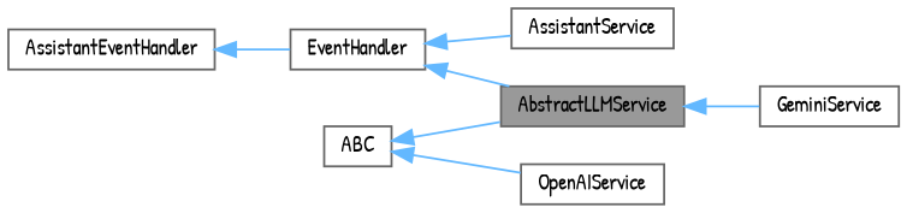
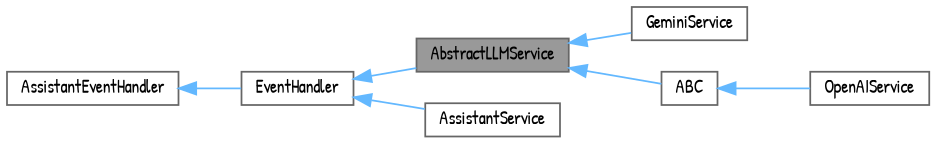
  digraph {
    fontname="Patrick Hand"
    rankdir=LR
    node [color=gray40 fillcolor=white fontname="Patrick Hand" fontsize=10 shape=box style=filled]
    edge [color=steelblue1 dir=back fontname="Patrick Hand" fontsize=10 labelfontname=Helvetica labelfontsize=10 style=solid]
    n1 [fillcolor=grey60 fontcolor=black height=0.2 label=AbstractLLMService width=0.4]
    n2 [height=0.2 label=GeminiService width=0.4]
    n3 [height=0.2 label=AssistantService width=0.4]
    n4 [height=0.2 label=OpenAIService width=0.4]
    n5 [height=0.2 label=EventHandler width=0.4]
    n6 [height=0.2 label=AssistantEventHandler width=0.4]
    n7 [height=0.2 label=ABC width=0.4]
    n1 -> n2
    n5 -> n1
    n5 -> n3
    n6 -> n5
-   n7 -> n1
+   n1 -> n7
    n7 -> n4
  }
